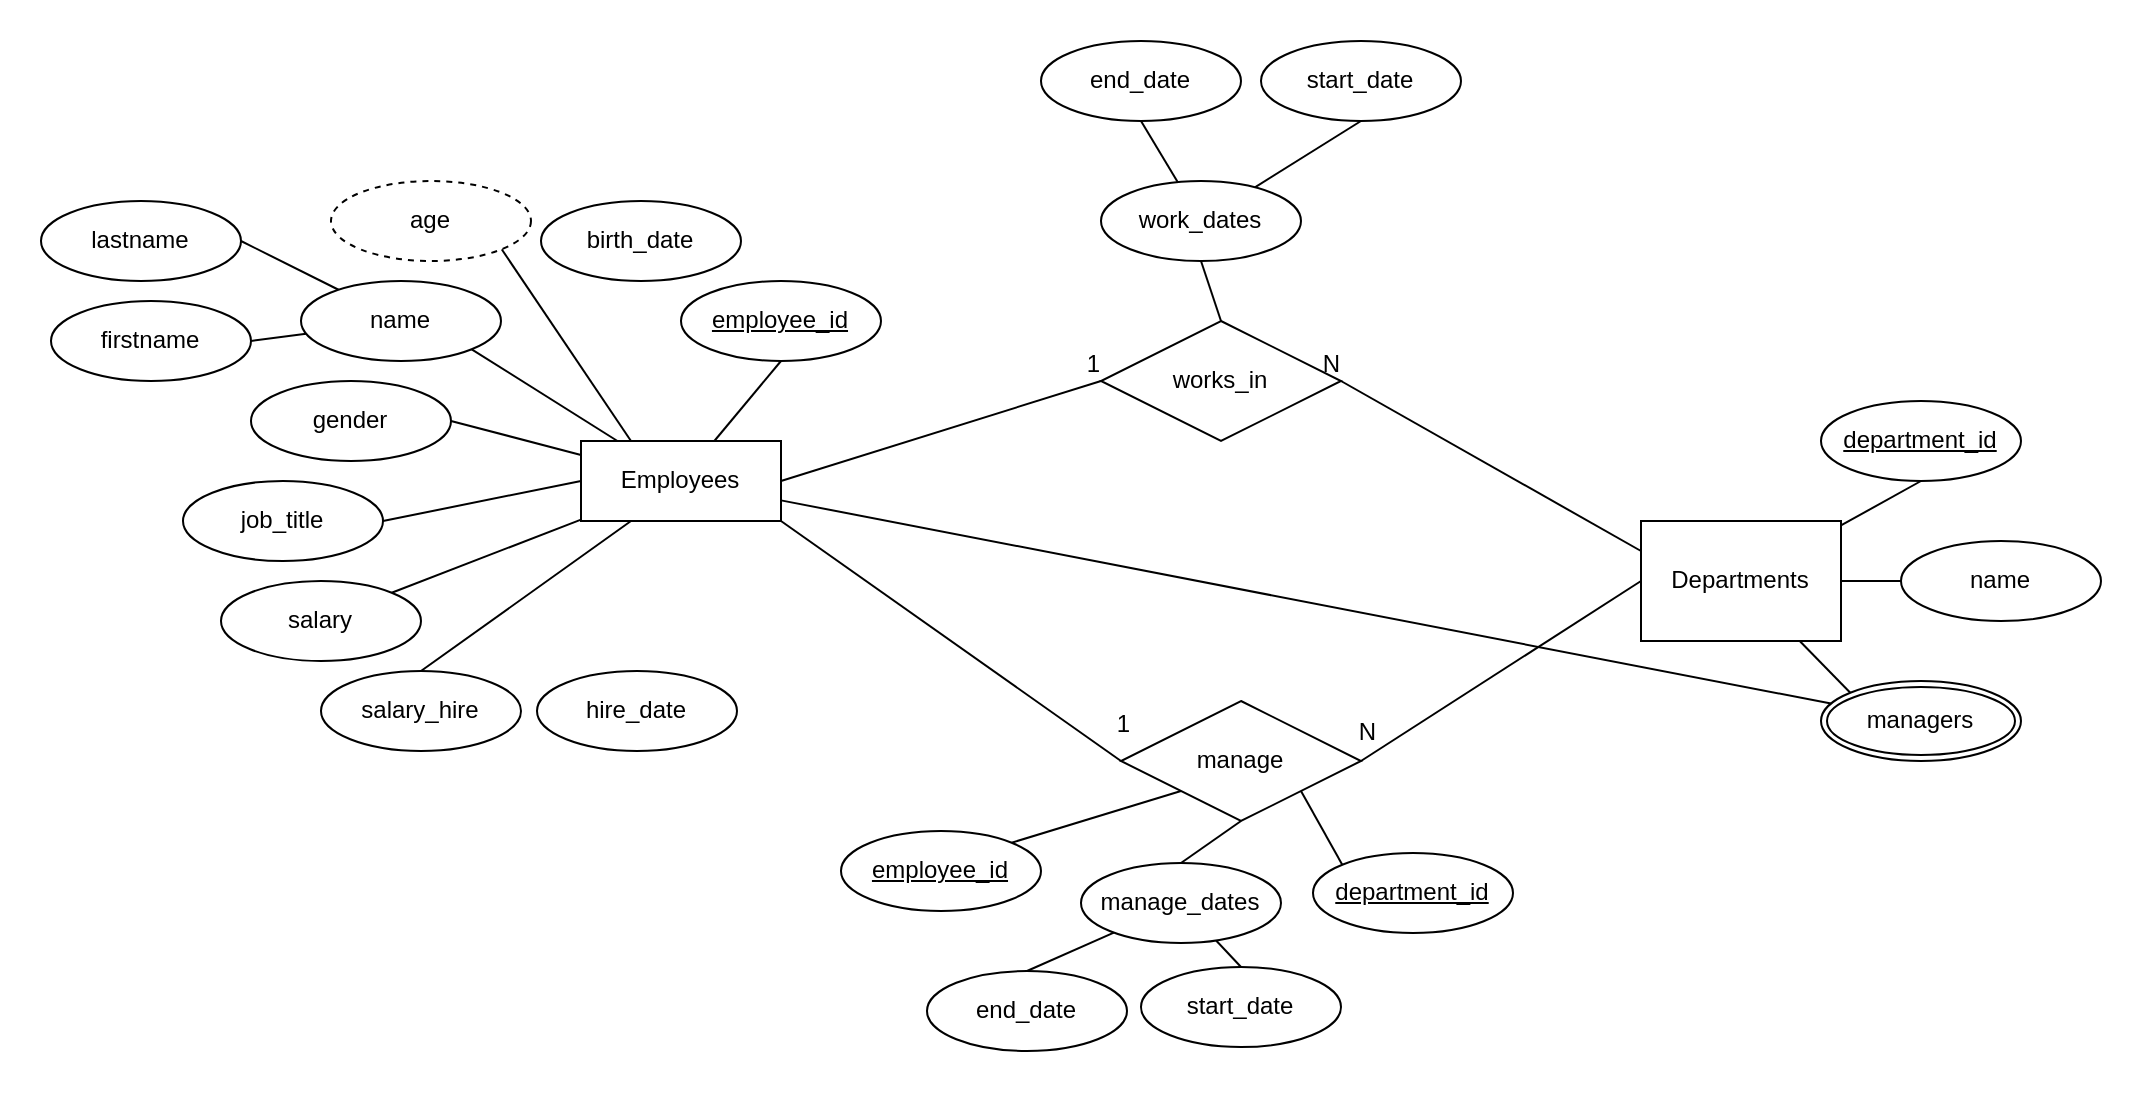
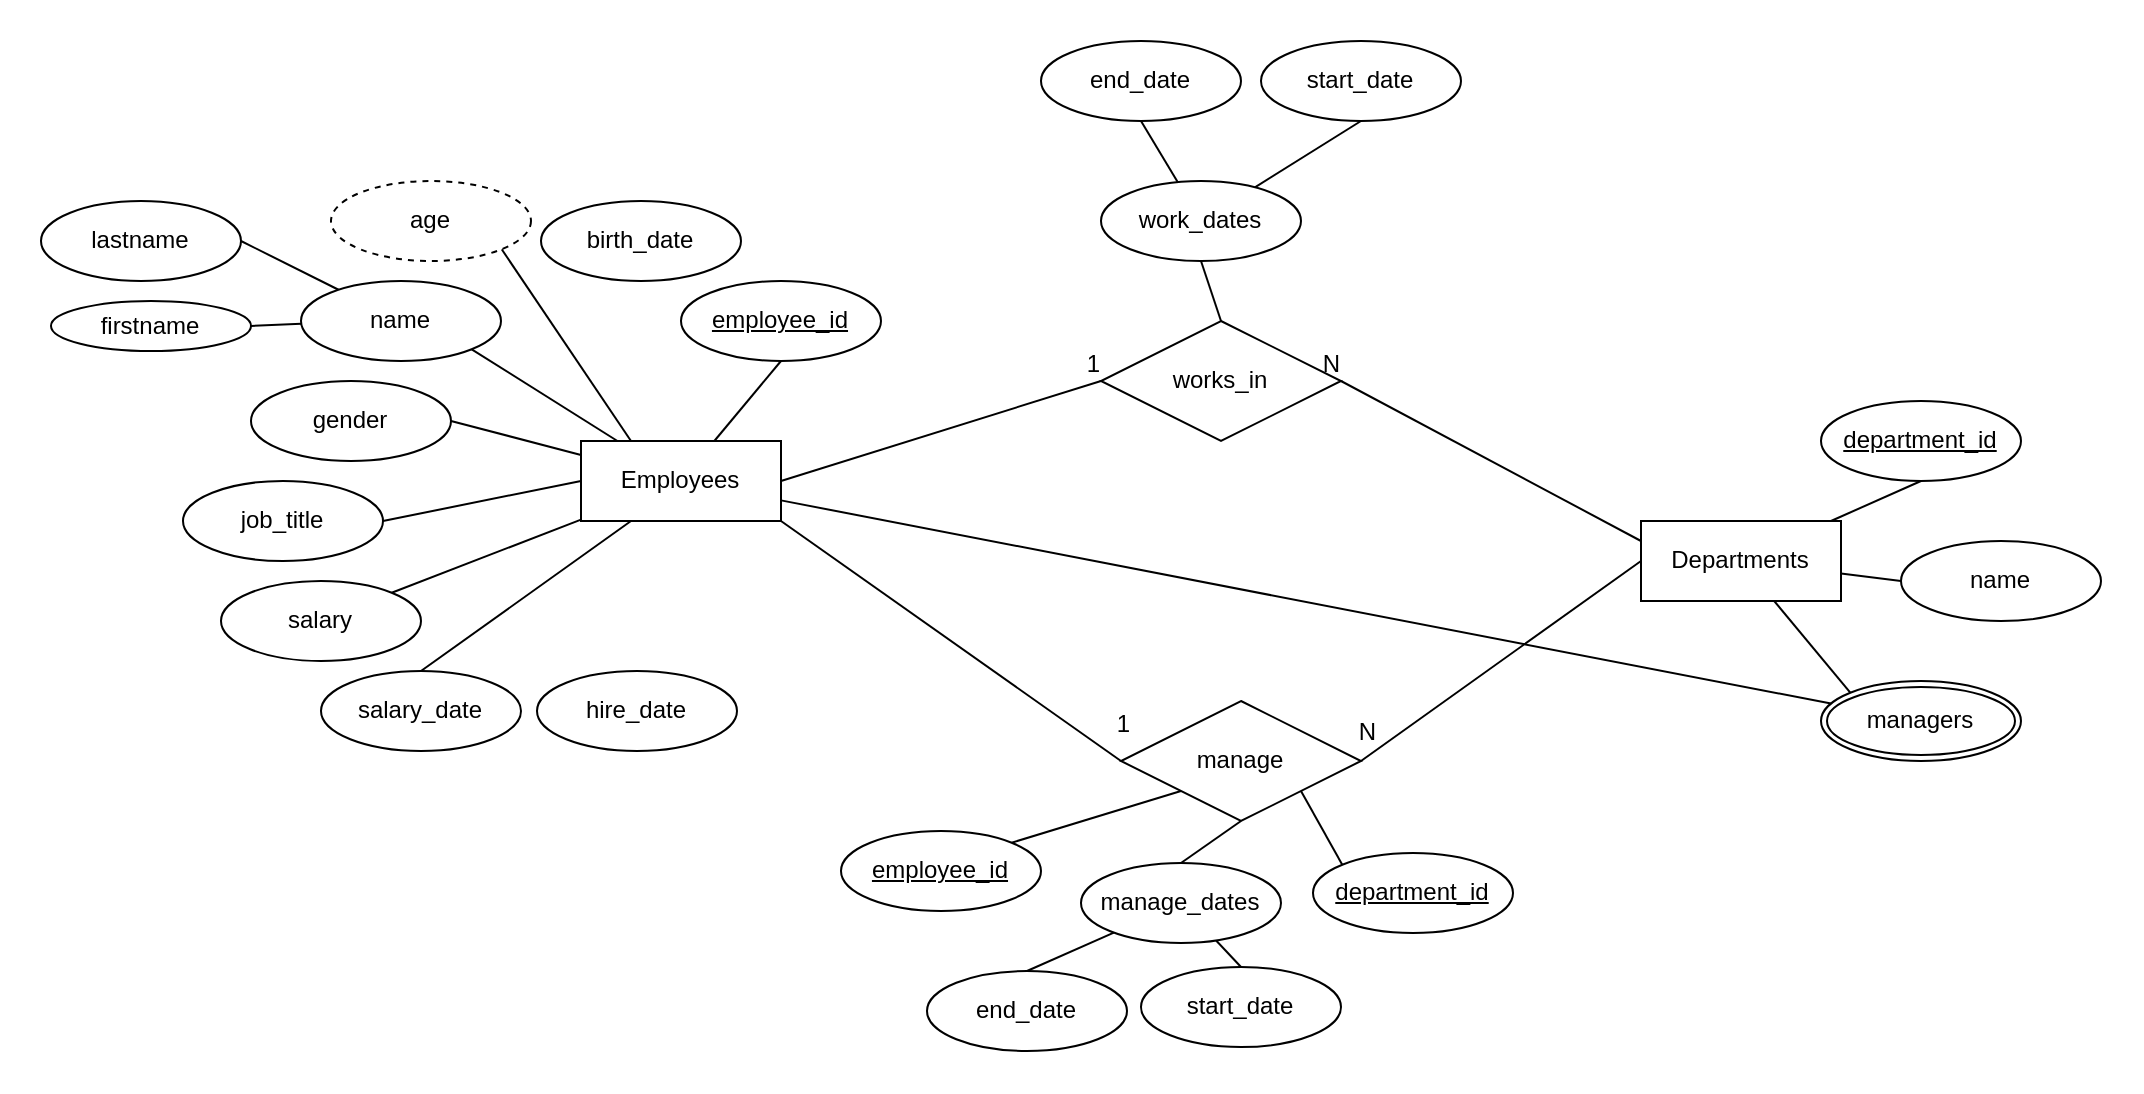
  <mxCell id="0" />
  <mxCell id="1" parent="0" />
  <mxCell id="2" style="rounded=0;orthogonalLoop=1;jettySize=auto;html=1;entryX=0.5;entryY=1;entryDx=0;entryDy=0;endArrow=none;endFill=0;" parent="1" source="8" target="9" edge="1"><mxGeometry relative="1" as="geometry" /></mxCell>
  <mxCell id="3" style="edgeStyle=none;rounded=0;orthogonalLoop=1;jettySize=auto;html=1;endArrow=none;endFill=0;" parent="1" source="8" target="29" edge="1"><mxGeometry relative="1" as="geometry" /></mxCell>
  <mxCell id="4" style="edgeStyle=none;rounded=0;orthogonalLoop=1;jettySize=auto;html=1;entryX=1;entryY=1;entryDx=0;entryDy=0;endArrow=none;endFill=0;" parent="1" source="8" target="13" edge="1"><mxGeometry relative="1" as="geometry" /></mxCell>
  <mxCell id="5" style="edgeStyle=none;rounded=0;orthogonalLoop=1;jettySize=auto;html=1;entryX=1;entryY=0.5;entryDx=0;entryDy=0;endArrow=none;endFill=0;" parent="1" source="8" target="14" edge="1"><mxGeometry relative="1" as="geometry" /></mxCell>
  <mxCell id="6" style="edgeStyle=none;rounded=0;orthogonalLoop=1;jettySize=auto;html=1;entryX=1;entryY=0;entryDx=0;entryDy=0;endArrow=none;endFill=0;" parent="1" source="8" target="15" edge="1"><mxGeometry relative="1" as="geometry" /></mxCell>
  <mxCell id="7" style="edgeStyle=none;rounded=0;orthogonalLoop=1;jettySize=auto;html=1;exitX=0.25;exitY=0;exitDx=0;exitDy=0;entryX=1;entryY=1;entryDx=0;entryDy=0;endArrow=none;endFill=0;" parent="1" source="8" target="19" edge="1"><mxGeometry relative="1" as="geometry" /></mxCell>
  <mxCell id="8" value="Employees" style="whiteSpace=wrap;html=1;align=center;" parent="1" vertex="1"><mxGeometry x="290" y="220" width="100" height="40" as="geometry" /></mxCell>
  <mxCell id="9" value="employee_id" style="ellipse;whiteSpace=wrap;html=1;align=center;fontStyle=4;" parent="1" vertex="1"><mxGeometry x="340" y="140" width="100" height="40" as="geometry" /></mxCell>
  <mxCell id="10" value="birth_date" style="ellipse;whiteSpace=wrap;html=1;align=center;" parent="1" vertex="1"><mxGeometry x="270" y="100" width="100" height="40" as="geometry" /></mxCell>
  <mxCell id="11" style="edgeStyle=none;rounded=0;orthogonalLoop=1;jettySize=auto;html=1;entryX=1;entryY=0.5;entryDx=0;entryDy=0;endArrow=none;endFill=0;" parent="1" source="13" target="17" edge="1"><mxGeometry relative="1" as="geometry" /></mxCell>
  <mxCell id="12" style="edgeStyle=none;rounded=0;orthogonalLoop=1;jettySize=auto;html=1;entryX=1;entryY=0.5;entryDx=0;entryDy=0;endArrow=none;endFill=0;" parent="1" source="13" target="18" edge="1"><mxGeometry relative="1" as="geometry" /></mxCell>
  <mxCell id="13" value="name" style="ellipse;whiteSpace=wrap;html=1;align=center;" parent="1" vertex="1"><mxGeometry x="150" y="140" width="100" height="40" as="geometry" /></mxCell>
  <mxCell id="14" value="gender" style="ellipse;whiteSpace=wrap;html=1;align=center;" parent="1" vertex="1"><mxGeometry x="125" y="190" width="100" height="40" as="geometry" /></mxCell>
  <mxCell id="15" value="salary" style="ellipse;whiteSpace=wrap;html=1;align=center;" parent="1" vertex="1"><mxGeometry x="110" y="290" width="100" height="40" as="geometry" /></mxCell>
  <mxCell id="16" value="hire_date" style="ellipse;whiteSpace=wrap;html=1;align=center;" parent="1" vertex="1"><mxGeometry x="268" y="335" width="100" height="40" as="geometry" /></mxCell>
  <mxCell id="17" value="lastname" style="ellipse;whiteSpace=wrap;html=1;align=center;" parent="1" vertex="1"><mxGeometry x="20" y="100" width="100" height="40" as="geometry" /></mxCell>
- <mxCell id="18" value="firstname" style="ellipse;whiteSpace=wrap;html=1;align=center;" parent="1" vertex="1"><mxGeometry x="25" y="150" width="100" height="40" as="geometry" /></mxCell>
+ <mxCell id="18" value="firstname" style="ellipse;whiteSpace=wrap;html=1;align=center;" parent="1" vertex="1"><mxGeometry x="25" y="150" width="100" height="25" as="geometry" /></mxCell>
  <mxCell id="19" value="age" style="ellipse;whiteSpace=wrap;html=1;align=center;dashed=1;" parent="1" vertex="1"><mxGeometry x="165" y="90" width="100" height="40" as="geometry" /></mxCell>
  <mxCell id="20" style="edgeStyle=none;rounded=0;orthogonalLoop=1;jettySize=auto;html=1;exitX=1;exitY=0.5;exitDx=0;exitDy=0;entryX=0;entryY=0.5;entryDx=0;entryDy=0;endArrow=none;endFill=0;" parent="1" source="54" target="8" edge="1"><mxGeometry relative="1" as="geometry"><mxPoint x="200" y="260" as="sourcePoint" /></mxGeometry></mxCell>
  <mxCell id="21" value="" style="endArrow=none;html=1;rounded=0;entryX=0;entryY=0.5;entryDx=0;entryDy=0;exitX=1;exitY=1;exitDx=0;exitDy=0;" parent="1" source="8" target="39" edge="1"><mxGeometry relative="1" as="geometry"><mxPoint x="400" y="250" as="sourcePoint" /><mxPoint x="480" y="250" as="targetPoint" /></mxGeometry></mxCell>
  <mxCell id="22" value="1" style="resizable=0;html=1;align=right;verticalAlign=bottom;" parent="21" connectable="0" vertex="1"><mxGeometry x="1" relative="1" as="geometry"><mxPoint x="5" y="-10" as="offset" /></mxGeometry></mxCell>
  <mxCell id="23" style="edgeStyle=none;rounded=0;orthogonalLoop=1;jettySize=auto;html=1;entryX=0;entryY=0.5;entryDx=0;entryDy=0;endArrow=none;endFill=0;" parent="1" source="26" target="27" edge="1"><mxGeometry relative="1" as="geometry" /></mxCell>
  <mxCell id="24" style="edgeStyle=none;rounded=0;orthogonalLoop=1;jettySize=auto;html=1;entryX=0.5;entryY=1;entryDx=0;entryDy=0;endArrow=none;endFill=0;" parent="1" source="26" target="28" edge="1"><mxGeometry relative="1" as="geometry" /></mxCell>
  <mxCell id="25" style="edgeStyle=none;rounded=0;orthogonalLoop=1;jettySize=auto;html=1;entryX=0;entryY=0;entryDx=0;entryDy=0;endArrow=none;endFill=0;" parent="1" source="26" target="29" edge="1"><mxGeometry relative="1" as="geometry" /></mxCell>
- <mxCell id="26" value="Departments" style="whiteSpace=wrap;html=1;align=center;" parent="1" vertex="1"><mxGeometry x="820" y="260" width="100" height="60" as="geometry" /></mxCell>
+ <mxCell id="26" value="Departments" style="whiteSpace=wrap;html=1;align=center;" parent="1" vertex="1"><mxGeometry x="820" y="260" width="100" height="40" as="geometry" /></mxCell>
  <mxCell id="27" value="name" style="ellipse;whiteSpace=wrap;html=1;align=center;" parent="1" vertex="1"><mxGeometry x="950" y="270" width="100" height="40" as="geometry" /></mxCell>
  <mxCell id="28" value="department_id" style="ellipse;whiteSpace=wrap;html=1;align=center;fontStyle=4;" parent="1" vertex="1"><mxGeometry x="910" y="200" width="100" height="40" as="geometry" /></mxCell>
  <mxCell id="29" value="managers" style="ellipse;shape=doubleEllipse;margin=3;whiteSpace=wrap;html=1;align=center;" parent="1" vertex="1"><mxGeometry x="910" y="340" width="100" height="40" as="geometry" /></mxCell>
  <mxCell id="30" value="" style="endArrow=none;html=1;rounded=0;entryX=1;entryY=0.5;entryDx=0;entryDy=0;exitX=0;exitY=0.5;exitDx=0;exitDy=0;" parent="1" source="26" target="39" edge="1"><mxGeometry relative="1" as="geometry"><mxPoint x="700" y="250" as="sourcePoint" /><mxPoint x="680" y="260" as="targetPoint" /></mxGeometry></mxCell>
  <mxCell id="31" value="N" style="resizable=0;html=1;align=right;verticalAlign=bottom;" parent="30" connectable="0" vertex="1"><mxGeometry x="1" relative="1" as="geometry"><mxPoint x="8" y="-6" as="offset" /></mxGeometry></mxCell>
  <mxCell id="32" style="edgeStyle=none;rounded=0;orthogonalLoop=1;jettySize=auto;html=1;entryX=0.5;entryY=0;entryDx=0;entryDy=0;endArrow=none;endFill=0;" parent="1" source="35" target="36" edge="1"><mxGeometry relative="1" as="geometry" /></mxCell>
  <mxCell id="33" style="edgeStyle=none;rounded=0;orthogonalLoop=1;jettySize=auto;html=1;entryX=0.5;entryY=0;entryDx=0;entryDy=0;endArrow=none;endFill=0;" parent="1" source="35" target="37" edge="1"><mxGeometry relative="1" as="geometry" /></mxCell>
  <mxCell id="34" style="rounded=0;orthogonalLoop=1;jettySize=auto;html=1;exitX=0.5;exitY=0;exitDx=0;exitDy=0;entryX=0.5;entryY=1;entryDx=0;entryDy=0;endArrow=none;endFill=0;" parent="1" source="35" target="39" edge="1"><mxGeometry relative="1" as="geometry" /></mxCell>
  <mxCell id="35" value="manage_dates" style="ellipse;whiteSpace=wrap;html=1;align=center;" parent="1" vertex="1"><mxGeometry x="540" y="431" width="100" height="40" as="geometry" /></mxCell>
  <mxCell id="36" value="start_date" style="ellipse;whiteSpace=wrap;html=1;align=center;" parent="1" vertex="1"><mxGeometry x="570" y="483" width="100" height="40" as="geometry" /></mxCell>
  <mxCell id="37" value="end_date" style="ellipse;whiteSpace=wrap;html=1;align=center;" parent="1" vertex="1"><mxGeometry x="463" y="485" width="100" height="40" as="geometry" /></mxCell>
  <mxCell id="38" style="edgeStyle=none;rounded=0;orthogonalLoop=1;jettySize=auto;html=1;exitX=1;exitY=1;exitDx=0;exitDy=0;entryX=0;entryY=0;entryDx=0;entryDy=0;endArrow=none;endFill=0;" parent="1" source="39" target="51" edge="1"><mxGeometry relative="1" as="geometry"><mxPoint x="674.645" y="425.858" as="targetPoint" /></mxGeometry></mxCell>
  <mxCell id="39" value="manage" style="shape=rhombus;perimeter=rhombusPerimeter;whiteSpace=wrap;html=1;align=center;" parent="1" vertex="1"><mxGeometry x="560" y="350" width="120" height="60" as="geometry" /></mxCell>
  <mxCell id="40" value="" style="endArrow=none;html=1;rounded=0;entryX=0;entryY=0.5;entryDx=0;entryDy=0;exitX=1;exitY=0.5;exitDx=0;exitDy=0;" parent="1" source="8" target="44" edge="1"><mxGeometry relative="1" as="geometry"><mxPoint x="350" y="50" as="sourcePoint" /><mxPoint x="480" y="120" as="targetPoint" /></mxGeometry></mxCell>
  <mxCell id="41" value="1" style="resizable=0;html=1;align=right;verticalAlign=bottom;" parent="40" connectable="0" vertex="1"><mxGeometry x="1" relative="1" as="geometry" /></mxCell>
  <mxCell id="42" value="" style="endArrow=none;html=1;rounded=0;entryX=1;entryY=0.5;entryDx=0;entryDy=0;exitX=0;exitY=0.25;exitDx=0;exitDy=0;" parent="1" source="26" target="44" edge="1"><mxGeometry relative="1" as="geometry"><mxPoint x="770" y="80" as="sourcePoint" /><mxPoint x="680" y="130" as="targetPoint" /></mxGeometry></mxCell>
  <mxCell id="43" value="N" style="resizable=0;html=1;align=right;verticalAlign=bottom;" parent="42" connectable="0" vertex="1"><mxGeometry x="1" relative="1" as="geometry" /></mxCell>
  <mxCell id="44" value="works_in" style="shape=rhombus;perimeter=rhombusPerimeter;whiteSpace=wrap;html=1;align=center;" parent="1" vertex="1"><mxGeometry x="550" y="160" width="120" height="60" as="geometry" /></mxCell>
  <mxCell id="45" style="edgeStyle=none;rounded=0;orthogonalLoop=1;jettySize=auto;html=1;entryX=0.5;entryY=1;entryDx=0;entryDy=0;endArrow=none;endFill=0;" parent="1" source="48" target="49" edge="1"><mxGeometry relative="1" as="geometry" /></mxCell>
  <mxCell id="46" style="edgeStyle=none;rounded=0;orthogonalLoop=1;jettySize=auto;html=1;entryX=0.5;entryY=1;entryDx=0;entryDy=0;endArrow=none;endFill=0;" parent="1" source="48" target="50" edge="1"><mxGeometry relative="1" as="geometry" /></mxCell>
  <mxCell id="47" style="edgeStyle=none;rounded=0;orthogonalLoop=1;jettySize=auto;html=1;exitX=0.5;exitY=1;exitDx=0;exitDy=0;entryX=0.5;entryY=0;entryDx=0;entryDy=0;endArrow=none;endFill=0;" parent="1" source="48" target="44" edge="1"><mxGeometry relative="1" as="geometry" /></mxCell>
  <mxCell id="48" value="work_dates" style="ellipse;whiteSpace=wrap;html=1;align=center;" parent="1" vertex="1"><mxGeometry x="550" y="90" width="100" height="40" as="geometry" /></mxCell>
  <mxCell id="49" value="start_date" style="ellipse;whiteSpace=wrap;html=1;align=center;" parent="1" vertex="1"><mxGeometry x="630" y="20" width="100" height="40" as="geometry" /></mxCell>
  <mxCell id="50" value="end_date" style="ellipse;whiteSpace=wrap;html=1;align=center;" parent="1" vertex="1"><mxGeometry x="520" y="20" width="100" height="40" as="geometry" /></mxCell>
  <mxCell id="51" value="department_id" style="ellipse;whiteSpace=wrap;html=1;align=center;fontStyle=4;" parent="1" vertex="1"><mxGeometry x="656" y="426" width="100" height="40" as="geometry" /></mxCell>
  <mxCell id="52" style="edgeStyle=none;rounded=0;orthogonalLoop=1;jettySize=auto;html=1;exitX=0.5;exitY=0;exitDx=0;exitDy=0;entryX=0.25;entryY=1;entryDx=0;entryDy=0;endArrow=none;endFill=0;" parent="1" source="53" target="8" edge="1"><mxGeometry relative="1" as="geometry" /></mxCell>
- <mxCell id="53" value="salary_hire" style="ellipse;whiteSpace=wrap;html=1;align=center;" parent="1" vertex="1"><mxGeometry x="160" y="335" width="100" height="40" as="geometry" /></mxCell>
+ <mxCell id="53" value="salary_date" style="ellipse;whiteSpace=wrap;html=1;align=center;" parent="1" vertex="1"><mxGeometry x="160" y="335" width="100" height="40" as="geometry" /></mxCell>
  <mxCell id="54" value="job_title" style="ellipse;whiteSpace=wrap;html=1;align=center;" parent="1" vertex="1"><mxGeometry x="91" y="240" width="100" height="40" as="geometry" /></mxCell>
  <mxCell id="55" style="edgeStyle=none;rounded=0;orthogonalLoop=1;jettySize=auto;html=1;exitX=1;exitY=0;exitDx=0;exitDy=0;entryX=0;entryY=1;entryDx=0;entryDy=0;endArrow=none;endFill=0;" parent="1" source="56" target="39" edge="1"><mxGeometry relative="1" as="geometry" /></mxCell>
  <mxCell id="56" value="employee_id" style="ellipse;whiteSpace=wrap;html=1;align=center;fontStyle=4;" parent="1" vertex="1"><mxGeometry x="420" y="415" width="100" height="40" as="geometry" /></mxCell>
